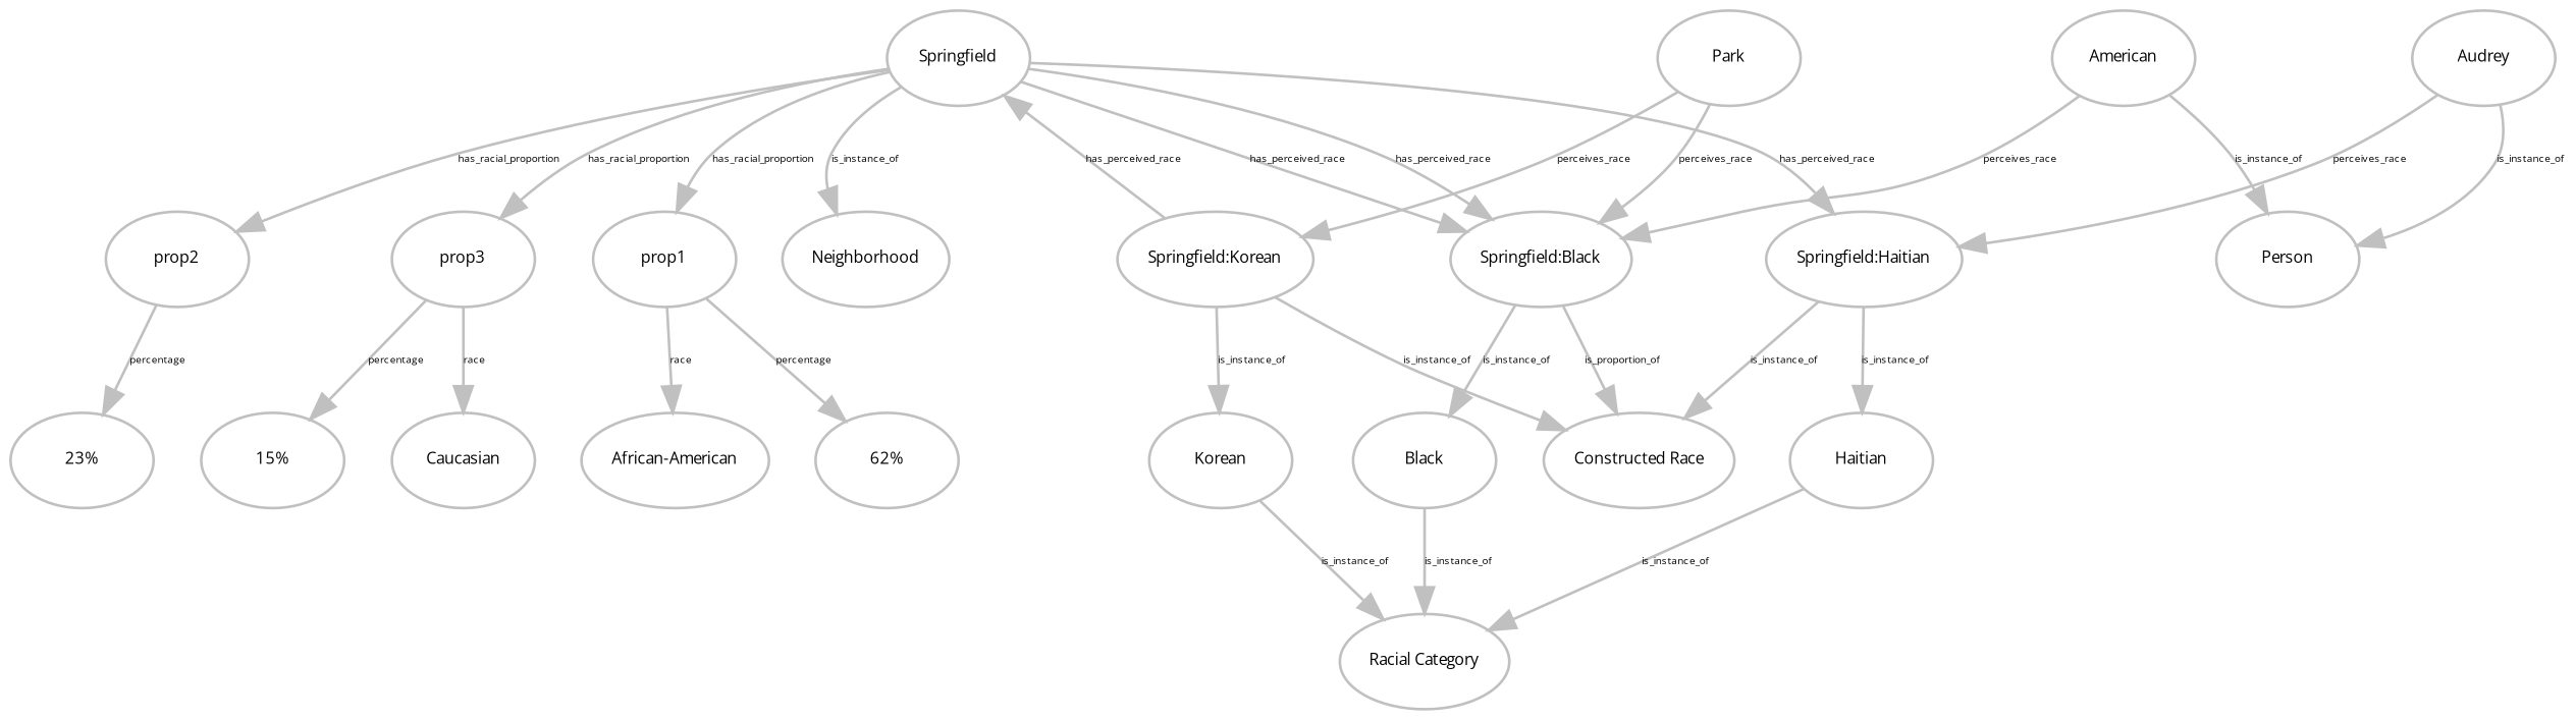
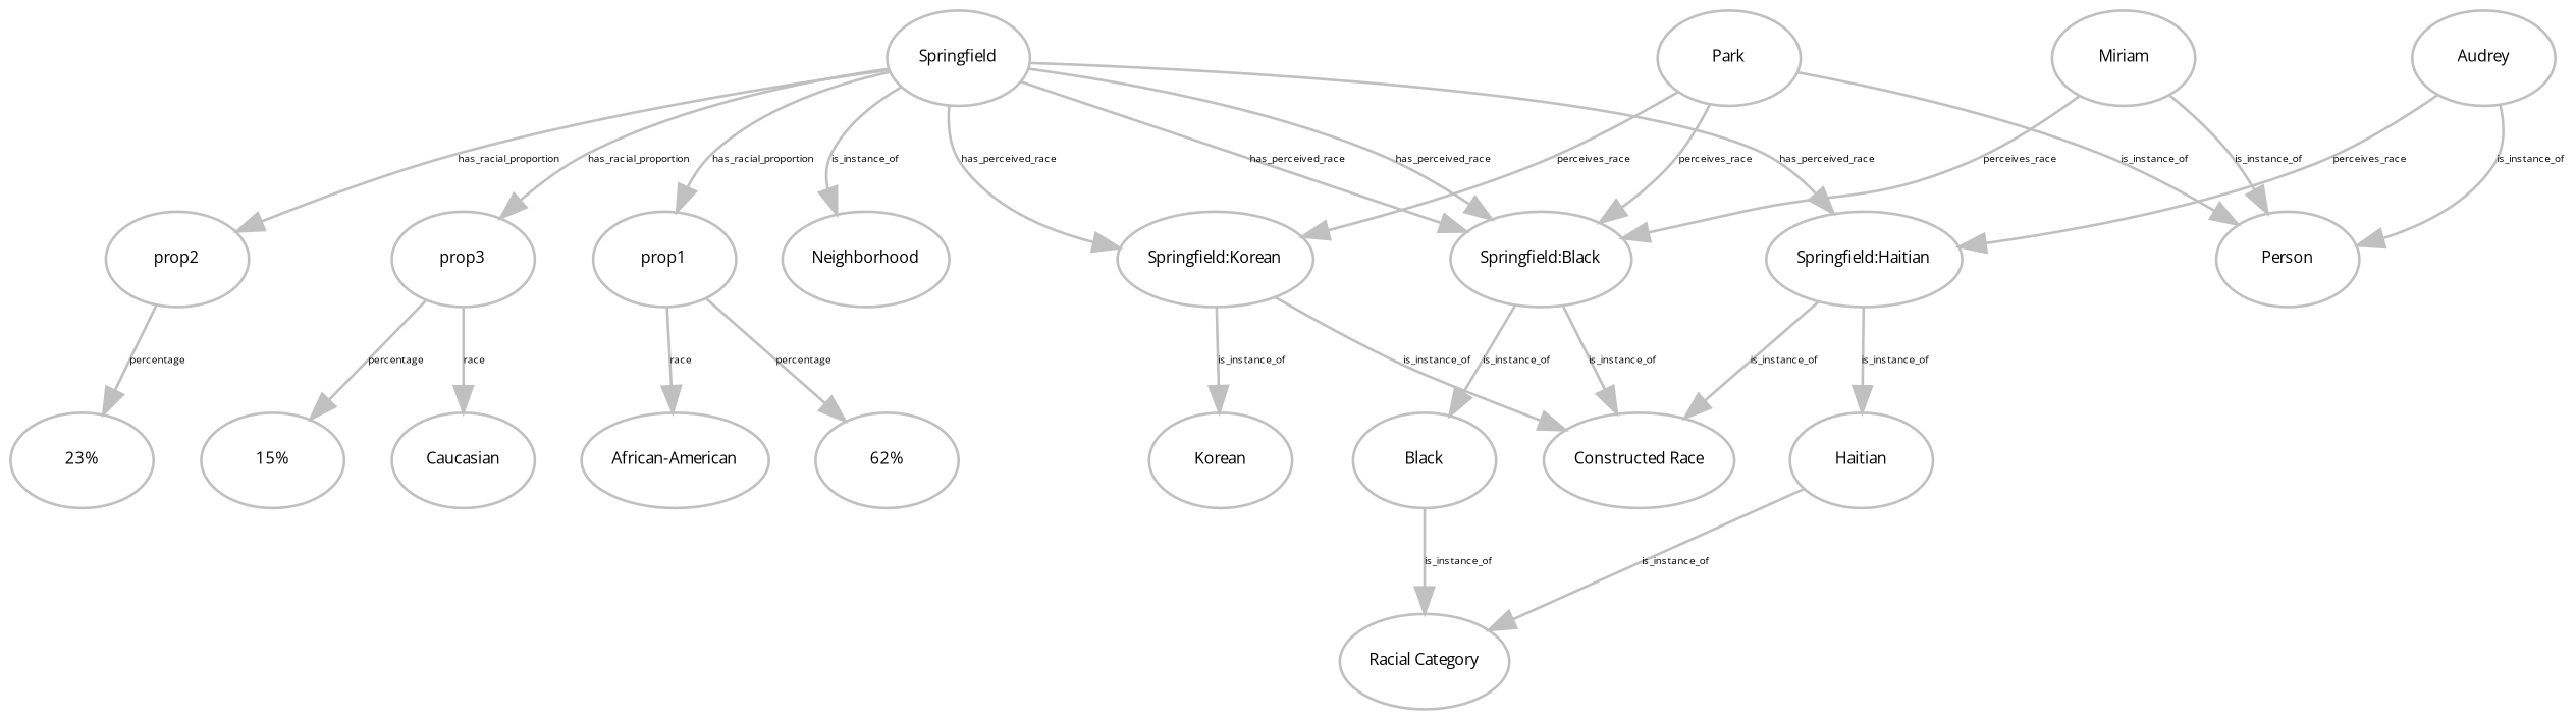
  digraph {
    fontname="Open Sans"
    node [color=gray fontname="Open Sans" fontsize=6 shape=oval]
    edge [color=gray fontname="Open Sans" fontsize=4]
    n1 [label=Springfield]
    n2 [label="Springfield:Black"]
    n3 [label="Springfield:Haitian"]
    n4 [label="Springfield:Korean"]
    n5 [label=Neighborhood]
    n6 [label=prop1]
    n7 [label=prop2]
    n8 [label=prop3]
    n9 [label=Black]
    n10 [label="Constructed Race"]
    n11 [label=Haitian]
    n12 [label=Korean]
    n13 [label="62%"]
    n14 [label="African-American"]
    n15 [label="23%"]
    n16 [label="15%"]
    n17 [label=Caucasian]
-   n18 [label=American]
+   n18 [label=Miriam]
    n19 [label=Person]
    n20 [label=Audrey]
    n21 [label="Racial Category"]
    n22 [label=Park]
    n1 -> n2 [label=has_perceived_race]
    n1 -> n2 [label=has_perceived_race]
    n1 -> n3 [label=has_perceived_race]
-   n4 -> n1 [label=has_perceived_race]
+   n1 -> n4 [label=has_perceived_race]
    n1 -> n5 [label=is_instance_of]
    n1 -> n6 [label=has_racial_proportion]
    n1 -> n7 [label=has_racial_proportion]
    n1 -> n8 [label=has_racial_proportion]
    n2 -> n9 [label=is_instance_of]
-   n2 -> n10 [label=is_proportion_of]
+   n2 -> n10 [label=is_instance_of]
    n3 -> n10 [label=is_instance_of]
    n3 -> n11 [label=is_instance_of]
    n4 -> n10 [label=is_instance_of]
    n4 -> n12 [label=is_instance_of]
    n6 -> n13 [label=percentage]
    n6 -> n14 [label=race]
    n7 -> n15 [label=percentage]
    n8 -> n16 [label=percentage]
    n8 -> n17 [label=race]
    n9 -> n21 [label=is_instance_of]
    n11 -> n21 [label=is_instance_of]
-   n12 -> n21 [label=is_instance_of]
    n18 -> n2 [label=perceives_race]
    n18 -> n19 [label=is_instance_of]
    n20 -> n3 [label=perceives_race]
    n20 -> n19 [label=is_instance_of]
    n22 -> n2 [label=perceives_race]
    n22 -> n4 [label=perceives_race]
+   n22 -> n19 [label=is_instance_of]
  }
